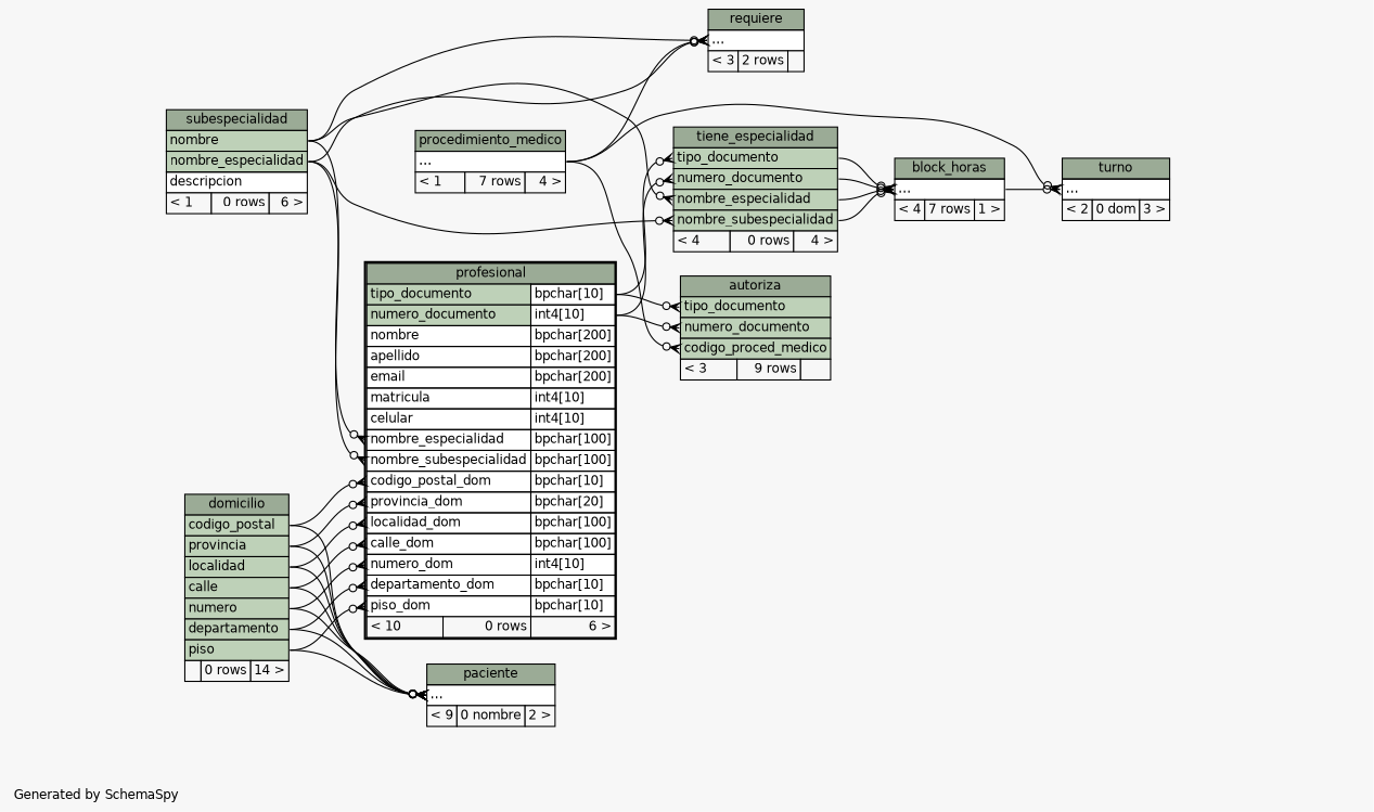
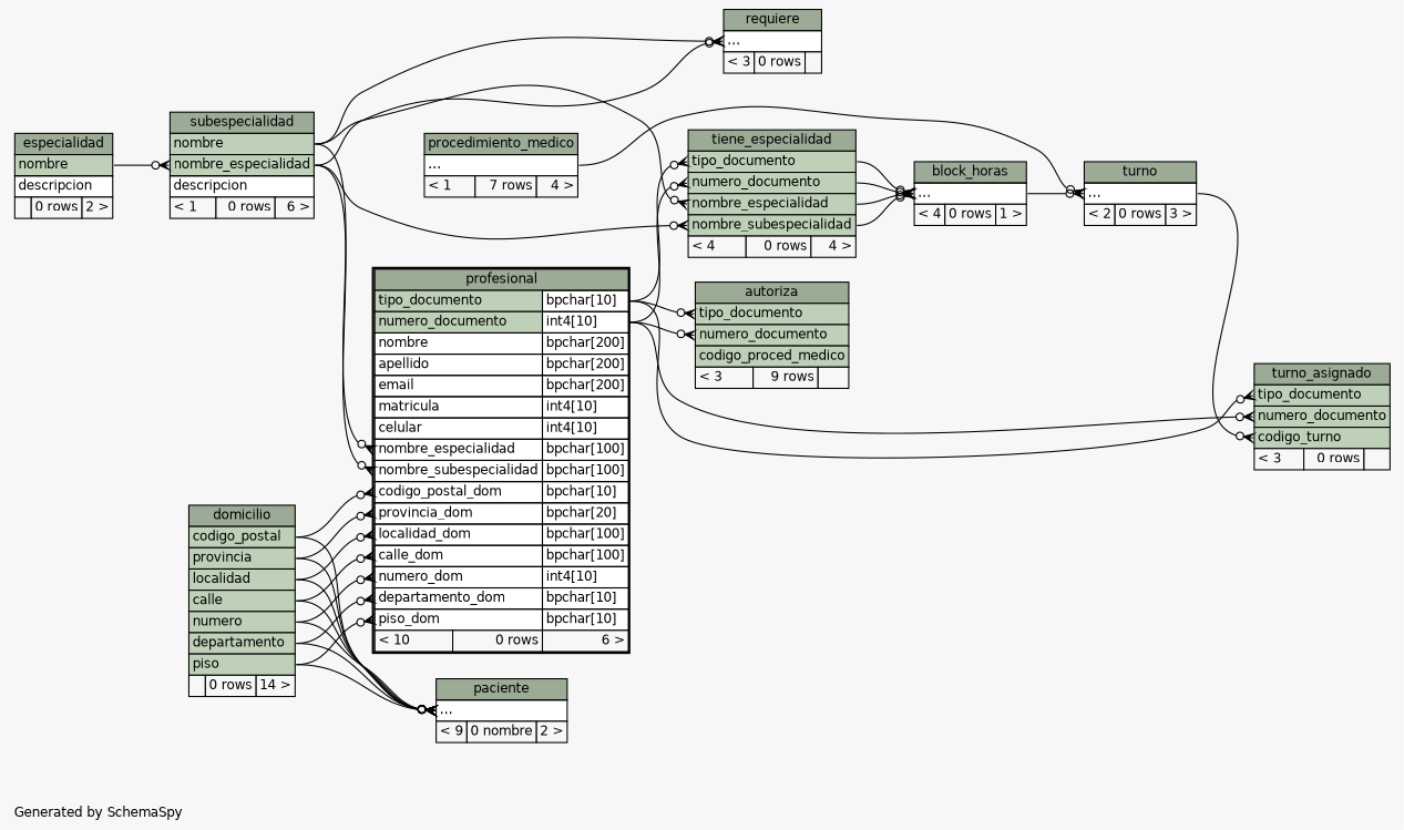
  digraph {
    bgcolor="#f7f7f7"
    fontname=Helvetica
    fontsize=11
    label="\nGenerated by SchemaSpy"
    labeljust=l
    nodesep=0.18
    rankdir=RL
    ranksep=0.46
    node [fontname=Helvetica fontsize=11 shape=plaintext]
    edge [arrowhead=none arrowsize=0.8 arrowtail=crowodot dir=back headport="elipses:e" tailport="elipses:w"]
    n1 [label=<     <TABLE BORDER="0" CELLBORDER="1" CELLSPACING="0" BGCOLOR="#ffffff">       <TR><TD COLSPAN="3" BGCOLOR="#9bab96" ALIGN="CENTER">autoriza</TD></TR>       <TR><TD PORT="tipo_documento" COLSPAN="3" BGCOLOR="#bed1b8" ALIGN="LEFT">tipo_documento</TD></TR>       <TR><TD PORT="numero_documento" COLSPAN="3" BGCOLOR="#bed1b8" ALIGN="LEFT">numero_documento</TD></TR>       <TR><TD PORT="codigo_proced_medico" COLSPAN="3" BGCOLOR="#bed1b8" ALIGN="LEFT">codigo_proced_medico</TD></TR>       <TR><TD ALIGN="LEFT" BGCOLOR="#f7f7f7">&lt; 3</TD><TD ALIGN="RIGHT" BGCOLOR="#f7f7f7">9 rows</TD><TD ALIGN="RIGHT" BGCOLOR="#f7f7f7">  </TD></TR>     </TABLE>>]
    n2 [label=<     <TABLE BORDER="0" CELLBORDER="1" CELLSPACING="0" BGCOLOR="#ffffff">       <TR><TD COLSPAN="3" BGCOLOR="#9bab96" ALIGN="CENTER">procedimiento_medico</TD></TR>       <TR><TD PORT="elipses" COLSPAN="3" ALIGN="LEFT">...</TD></TR>       <TR><TD ALIGN="LEFT" BGCOLOR="#f7f7f7">&lt; 1</TD><TD ALIGN="RIGHT" BGCOLOR="#f7f7f7">7 rows</TD><TD ALIGN="RIGHT" BGCOLOR="#f7f7f7">4 &gt;</TD></TR>     </TABLE>>]
    n3 [label=<     <TABLE BORDER="2" CELLBORDER="1" CELLSPACING="0" BGCOLOR="#ffffff">       <TR><TD COLSPAN="3" BGCOLOR="#9bab96" ALIGN="CENTER">profesional</TD></TR>       <TR><TD PORT="tipo_documento" COLSPAN="2" BGCOLOR="#bed1b8" ALIGN="LEFT">tipo_documento</TD><TD PORT="tipo_documento.type" ALIGN="LEFT">bpchar[10]</TD></TR>       <TR><TD PORT="numero_documento" COLSPAN="2" BGCOLOR="#bed1b8" ALIGN="LEFT">numero_documento</TD><TD PORT="numero_documento.type" ALIGN="LEFT">int4[10]</TD></TR>       <TR><TD PORT="nombre" COLSPAN="2" ALIGN="LEFT">nombre</TD><TD PORT="nombre.type" ALIGN="LEFT">bpchar[200]</TD></TR>       <TR><TD PORT="apellido" COLSPAN="2" ALIGN="LEFT">apellido</TD><TD PORT="apellido.type" ALIGN="LEFT">bpchar[200]</TD></TR>       <TR><TD PORT="email" COLSPAN="2" ALIGN="LEFT">email</TD><TD PORT="email.type" ALIGN="LEFT">bpchar[200]</TD></TR>       <TR><TD PORT="matricula" COLSPAN="2" ALIGN="LEFT">matricula</TD><TD PORT="matricula.type" ALIGN="LEFT">int4[10]</TD></TR>       <TR><TD PORT="celular" COLSPAN="2" ALIGN="LEFT">celular</TD><TD PORT="celular.type" ALIGN="LEFT">int4[10]</TD></TR>       <TR><TD PORT="nombre_especialidad" COLSPAN="2" ALIGN="LEFT">nombre_especialidad</TD><TD PORT="nombre_especialidad.type" ALIGN="LEFT">bpchar[100]</TD></TR>       <TR><TD PORT="nombre_subespecialidad" COLSPAN="2" ALIGN="LEFT">nombre_subespecialidad</TD><TD PORT="nombre_subespecialidad.type" ALIGN="LEFT">bpchar[100]</TD></TR>       <TR><TD PORT="codigo_postal_dom" COLSPAN="2" ALIGN="LEFT">codigo_postal_dom</TD><TD PORT="codigo_postal_dom.type" ALIGN="LEFT">bpchar[10]</TD></TR>       <TR><TD PORT="provincia_dom" COLSPAN="2" ALIGN="LEFT">provincia_dom</TD><TD PORT="provincia_dom.type" ALIGN="LEFT">bpchar[20]</TD></TR>       <TR><TD PORT="localidad_dom" COLSPAN="2" ALIGN="LEFT">localidad_dom</TD><TD PORT="localidad_dom.type" ALIGN="LEFT">bpchar[100]</TD></TR>       <TR><TD PORT="calle_dom" COLSPAN="2" ALIGN="LEFT">calle_dom</TD><TD PORT="calle_dom.type" ALIGN="LEFT">bpchar[100]</TD></TR>       <TR><TD PORT="numero_dom" COLSPAN="2" ALIGN="LEFT">numero_dom</TD><TD PORT="numero_dom.type" ALIGN="LEFT">int4[10]</TD></TR>       <TR><TD PORT="departamento_dom" COLSPAN="2" ALIGN="LEFT">departamento_dom</TD><TD PORT="departamento_dom.type" ALIGN="LEFT">bpchar[10]</TD></TR>       <TR><TD PORT="piso_dom" COLSPAN="2" ALIGN="LEFT">piso_dom</TD><TD PORT="piso_dom.type" ALIGN="LEFT">bpchar[10]</TD></TR>       <TR><TD ALIGN="LEFT" BGCOLOR="#f7f7f7">&lt; 10</TD><TD ALIGN="RIGHT" BGCOLOR="#f7f7f7">0 rows</TD><TD ALIGN="RIGHT" BGCOLOR="#f7f7f7">6 &gt;</TD></TR>     </TABLE>>]
    n4 [label=<     <TABLE BORDER="0" CELLBORDER="1" CELLSPACING="0" BGCOLOR="#ffffff">       <TR><TD COLSPAN="3" BGCOLOR="#9bab96" ALIGN="CENTER">domicilio</TD></TR>       <TR><TD PORT="codigo_postal" COLSPAN="3" BGCOLOR="#bed1b8" ALIGN="LEFT">codigo_postal</TD></TR>       <TR><TD PORT="provincia" COLSPAN="3" BGCOLOR="#bed1b8" ALIGN="LEFT">provincia</TD></TR>       <TR><TD PORT="localidad" COLSPAN="3" BGCOLOR="#bed1b8" ALIGN="LEFT">localidad</TD></TR>       <TR><TD PORT="calle" COLSPAN="3" BGCOLOR="#bed1b8" ALIGN="LEFT">calle</TD></TR>       <TR><TD PORT="numero" COLSPAN="3" BGCOLOR="#bed1b8" ALIGN="LEFT">numero</TD></TR>       <TR><TD PORT="departamento" COLSPAN="3" BGCOLOR="#bed1b8" ALIGN="LEFT">departamento</TD></TR>       <TR><TD PORT="piso" COLSPAN="3" BGCOLOR="#bed1b8" ALIGN="LEFT">piso</TD></TR>       <TR><TD ALIGN="LEFT" BGCOLOR="#f7f7f7">  </TD><TD ALIGN="RIGHT" BGCOLOR="#f7f7f7">0 rows</TD><TD ALIGN="RIGHT" BGCOLOR="#f7f7f7">14 &gt;</TD></TR>     </TABLE>>]
    n5 [label=<     <TABLE BORDER="0" CELLBORDER="1" CELLSPACING="0" BGCOLOR="#ffffff">       <TR><TD COLSPAN="3" BGCOLOR="#9bab96" ALIGN="CENTER">subespecialidad</TD></TR>       <TR><TD PORT="nombre" COLSPAN="3" BGCOLOR="#bed1b8" ALIGN="LEFT">nombre</TD></TR>       <TR><TD PORT="nombre_especialidad" COLSPAN="3" BGCOLOR="#bed1b8" ALIGN="LEFT">nombre_especialidad</TD></TR>       <TR><TD PORT="descripcion" COLSPAN="3" ALIGN="LEFT">descripcion</TD></TR>       <TR><TD ALIGN="LEFT" BGCOLOR="#f7f7f7">&lt; 1</TD><TD ALIGN="RIGHT" BGCOLOR="#f7f7f7">0 rows</TD><TD ALIGN="RIGHT" BGCOLOR="#f7f7f7">6 &gt;</TD></TR>     </TABLE>>]
-   n7 [label=<     <TABLE BORDER="0" CELLBORDER="1" CELLSPACING="0" BGCOLOR="#ffffff">       <TR><TD COLSPAN="3" BGCOLOR="#9bab96" ALIGN="CENTER">block_horas</TD></TR>       <TR><TD PORT="elipses" COLSPAN="3" ALIGN="LEFT">...</TD></TR>       <TR><TD ALIGN="LEFT" BGCOLOR="#f7f7f7">&lt; 4</TD><TD ALIGN="RIGHT" BGCOLOR="#f7f7f7">7 rows</TD><TD ALIGN="RIGHT" BGCOLOR="#f7f7f7">1 &gt;</TD></TR>     </TABLE>>]
+   n6 [label=<     <TABLE BORDER="0" CELLBORDER="1" CELLSPACING="0" BGCOLOR="#ffffff">       <TR><TD COLSPAN="3" BGCOLOR="#9bab96" ALIGN="CENTER">especialidad</TD></TR>       <TR><TD PORT="nombre" COLSPAN="3" BGCOLOR="#bed1b8" ALIGN="LEFT">nombre</TD></TR>       <TR><TD PORT="descripcion" COLSPAN="3" ALIGN="LEFT">descripcion</TD></TR>       <TR><TD ALIGN="LEFT" BGCOLOR="#f7f7f7">  </TD><TD ALIGN="RIGHT" BGCOLOR="#f7f7f7">0 rows</TD><TD ALIGN="RIGHT" BGCOLOR="#f7f7f7">2 &gt;</TD></TR>     </TABLE>>]
+   n7 [label=<     <TABLE BORDER="0" CELLBORDER="1" CELLSPACING="0" BGCOLOR="#ffffff">       <TR><TD COLSPAN="3" BGCOLOR="#9bab96" ALIGN="CENTER">block_horas</TD></TR>       <TR><TD PORT="elipses" COLSPAN="3" ALIGN="LEFT">...</TD></TR>       <TR><TD ALIGN="LEFT" BGCOLOR="#f7f7f7">&lt; 4</TD><TD ALIGN="RIGHT" BGCOLOR="#f7f7f7">0 rows</TD><TD ALIGN="RIGHT" BGCOLOR="#f7f7f7">1 &gt;</TD></TR>     </TABLE>>]
    n8 [label=<     <TABLE BORDER="0" CELLBORDER="1" CELLSPACING="0" BGCOLOR="#ffffff">       <TR><TD COLSPAN="3" BGCOLOR="#9bab96" ALIGN="CENTER">tiene_especialidad</TD></TR>       <TR><TD PORT="tipo_documento" COLSPAN="3" BGCOLOR="#bed1b8" ALIGN="LEFT">tipo_documento</TD></TR>       <TR><TD PORT="numero_documento" COLSPAN="3" BGCOLOR="#bed1b8" ALIGN="LEFT">numero_documento</TD></TR>       <TR><TD PORT="nombre_especialidad" COLSPAN="3" BGCOLOR="#bed1b8" ALIGN="LEFT">nombre_especialidad</TD></TR>       <TR><TD PORT="nombre_subespecialidad" COLSPAN="3" BGCOLOR="#bed1b8" ALIGN="LEFT">nombre_subespecialidad</TD></TR>       <TR><TD ALIGN="LEFT" BGCOLOR="#f7f7f7">&lt; 4</TD><TD ALIGN="RIGHT" BGCOLOR="#f7f7f7">0 rows</TD><TD ALIGN="RIGHT" BGCOLOR="#f7f7f7">4 &gt;</TD></TR>     </TABLE>>]
    n9 [label=<     <TABLE BORDER="0" CELLBORDER="1" CELLSPACING="0" BGCOLOR="#ffffff">       <TR><TD COLSPAN="3" BGCOLOR="#9bab96" ALIGN="CENTER">paciente</TD></TR>       <TR><TD PORT="elipses" COLSPAN="3" ALIGN="LEFT">...</TD></TR>       <TR><TD ALIGN="LEFT" BGCOLOR="#f7f7f7">&lt; 9</TD><TD ALIGN="RIGHT" BGCOLOR="#f7f7f7">0 nombre</TD><TD ALIGN="RIGHT" BGCOLOR="#f7f7f7">2 &gt;</TD></TR>     </TABLE>>]
-   n10 [label=<     <TABLE BORDER="0" CELLBORDER="1" CELLSPACING="0" BGCOLOR="#ffffff">       <TR><TD COLSPAN="3" BGCOLOR="#9bab96" ALIGN="CENTER">requiere</TD></TR>       <TR><TD PORT="elipses" COLSPAN="3" ALIGN="LEFT">...</TD></TR>       <TR><TD ALIGN="LEFT" BGCOLOR="#f7f7f7">&lt; 3</TD><TD ALIGN="RIGHT" BGCOLOR="#f7f7f7">2 rows</TD><TD ALIGN="RIGHT" BGCOLOR="#f7f7f7">  </TD></TR>     </TABLE>>]
-   n11 [label=<     <TABLE BORDER="0" CELLBORDER="1" CELLSPACING="0" BGCOLOR="#ffffff">       <TR><TD COLSPAN="3" BGCOLOR="#9bab96" ALIGN="CENTER">turno</TD></TR>       <TR><TD PORT="elipses" COLSPAN="3" ALIGN="LEFT">...</TD></TR>       <TR><TD ALIGN="LEFT" BGCOLOR="#f7f7f7">&lt; 2</TD><TD ALIGN="RIGHT" BGCOLOR="#f7f7f7">0 dom</TD><TD ALIGN="RIGHT" BGCOLOR="#f7f7f7">3 &gt;</TD></TR>     </TABLE>>]
-   n1 -> n2 [tailport="codigo_proced_medico:w"]
+   n10 [label=<     <TABLE BORDER="0" CELLBORDER="1" CELLSPACING="0" BGCOLOR="#ffffff">       <TR><TD COLSPAN="3" BGCOLOR="#9bab96" ALIGN="CENTER">requiere</TD></TR>       <TR><TD PORT="elipses" COLSPAN="3" ALIGN="LEFT">...</TD></TR>       <TR><TD ALIGN="LEFT" BGCOLOR="#f7f7f7">&lt; 3</TD><TD ALIGN="RIGHT" BGCOLOR="#f7f7f7">0 rows</TD><TD ALIGN="RIGHT" BGCOLOR="#f7f7f7">  </TD></TR>     </TABLE>>]
+   n11 [label=<     <TABLE BORDER="0" CELLBORDER="1" CELLSPACING="0" BGCOLOR="#ffffff">       <TR><TD COLSPAN="3" BGCOLOR="#9bab96" ALIGN="CENTER">turno</TD></TR>       <TR><TD PORT="elipses" COLSPAN="3" ALIGN="LEFT">...</TD></TR>       <TR><TD ALIGN="LEFT" BGCOLOR="#f7f7f7">&lt; 2</TD><TD ALIGN="RIGHT" BGCOLOR="#f7f7f7">0 rows</TD><TD ALIGN="RIGHT" BGCOLOR="#f7f7f7">3 &gt;</TD></TR>     </TABLE>>]
+   n12 [label=<     <TABLE BORDER="0" CELLBORDER="1" CELLSPACING="0" BGCOLOR="#ffffff">       <TR><TD COLSPAN="3" BGCOLOR="#9bab96" ALIGN="CENTER">turno_asignado</TD></TR>       <TR><TD PORT="tipo_documento" COLSPAN="3" BGCOLOR="#bed1b8" ALIGN="LEFT">tipo_documento</TD></TR>       <TR><TD PORT="numero_documento" COLSPAN="3" BGCOLOR="#bed1b8" ALIGN="LEFT">numero_documento</TD></TR>       <TR><TD PORT="codigo_turno" COLSPAN="3" BGCOLOR="#bed1b8" ALIGN="LEFT">codigo_turno</TD></TR>       <TR><TD ALIGN="LEFT" BGCOLOR="#f7f7f7">&lt; 3</TD><TD ALIGN="RIGHT" BGCOLOR="#f7f7f7">0 rows</TD><TD ALIGN="RIGHT" BGCOLOR="#f7f7f7">  </TD></TR>     </TABLE>>]
    n1 -> n3 [headport="numero_documento.type:e" tailport="numero_documento:w"]
    n1 -> n3 [headport="tipo_documento.type:e" tailport="tipo_documento:w"]
    n3 -> n4 [headport="calle:e" tailport="calle_dom:w"]
    n3 -> n4 [headport="codigo_postal:e" tailport="codigo_postal_dom:w"]
    n3 -> n4 [headport="departamento:e" tailport="departamento_dom:w"]
    n3 -> n4 [headport="localidad:e" tailport="localidad_dom:w"]
    n3 -> n4 [headport="numero:e" tailport="numero_dom:w"]
    n3 -> n4 [headport="piso:e" tailport="piso_dom:w"]
    n3 -> n4 [headport="provincia:e" tailport="provincia_dom:w"]
    n3 -> n5 [headport="nombre:e" tailport="nombre_especialidad:w"]
    n3 -> n5 [headport="nombre_especialidad:e" tailport="nombre_subespecialidad:w"]
+   n5 -> n6 [headport="nombre:e" tailport="nombre_especialidad:w"]
    n7 -> n8 [headport="nombre_especialidad:e"]
    n7 -> n8 [headport="nombre_subespecialidad:e"]
    n7 -> n8 [headport="numero_documento:e"]
    n7 -> n8 [headport="tipo_documento:e"]
    n8 -> n3 [headport="numero_documento.type:e" tailport="numero_documento:w"]
    n8 -> n3 [headport="tipo_documento.type:e" tailport="tipo_documento:w"]
    n8 -> n5 [headport="nombre:e" tailport="nombre_especialidad:w"]
    n8 -> n5 [headport="nombre_especialidad:e" tailport="nombre_subespecialidad:w"]
    n9 -> n4 [headport="calle:e"]
    n9 -> n4 [headport="codigo_postal:e"]
    n9 -> n4 [headport="departamento:e"]
    n9 -> n4 [headport="localidad:e"]
    n9 -> n4 [headport="numero:e"]
    n9 -> n4 [headport="piso:e"]
    n9 -> n4 [headport="provincia:e"]
-   n10 -> n2
    n10 -> n5 [headport="nombre:e"]
    n10 -> n5 [headport="nombre_especialidad:e"]
    n11 -> n2
    n11 -> n7
+   n12 -> n3 [headport="numero_documento.type:e" tailport="numero_documento:w"]
+   n12 -> n3 [headport="tipo_documento.type:e" tailport="tipo_documento:w"]
+   n12 -> n11 [tailport="codigo_turno:w"]
  }
